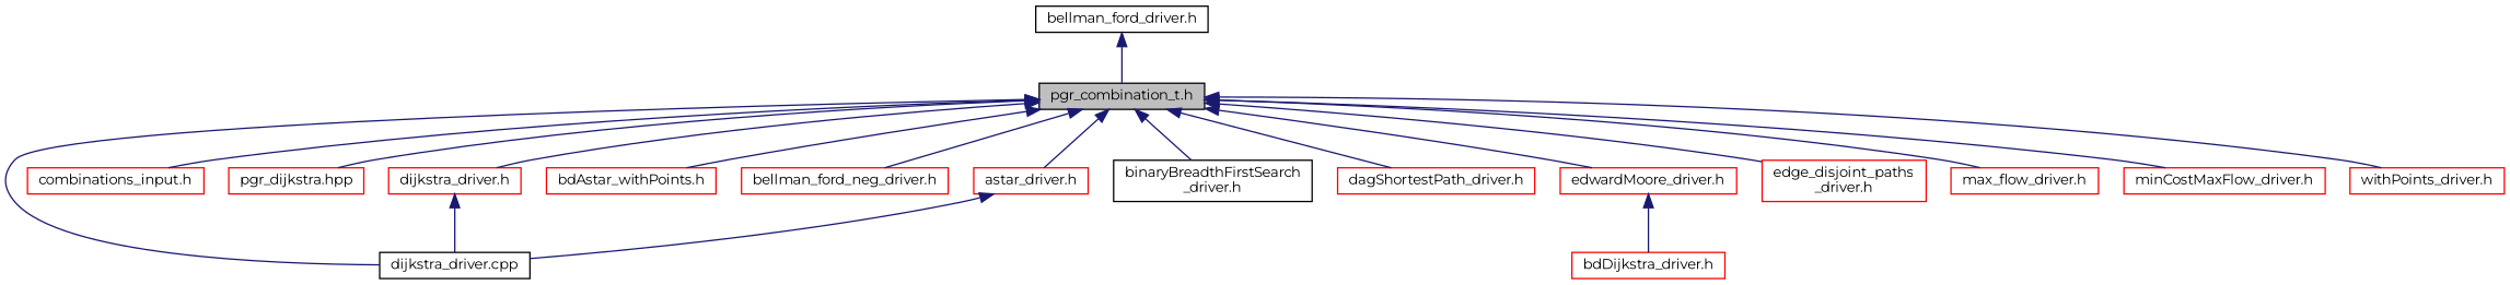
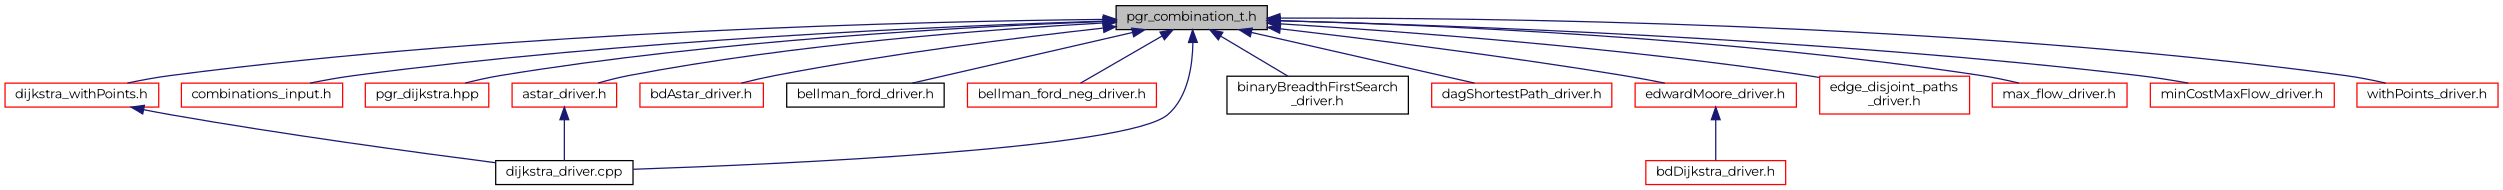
  digraph {
    fontname=Montserrat
    node [color=red fillcolor=white fontname=Montserrat fontsize=10 shape=record style=filled]
    edge [color=midnightblue dir=back fontname=Montserrat fontsize=10 labelfontname=Helvetica labelfontsize=10 style=solid]
    n1 [color=black fillcolor=grey75 fontcolor=black height=0.2 label="pgr_combination_t.h" width=0.4]
    n2 [color=black height=0.2 label="dijkstra_driver.cpp" width=0.4]
    n3 [height=0.2 label="combinations_input.h" width=0.4]
    n4 [height=0.2 label="pgr_dijkstra.hpp" width=0.4]
    n5 [height=0.2 label="astar_driver.h" width=0.4]
-   n6 [height=0.2 label="bdAstar_withPoints.h" width=0.4]
+   n6 [height=0.2 label="bdAstar_driver.h" width=0.4]
    n7 [color=black height=0.2 label="bellman_ford_driver.h" width=0.4]
    n8 [height=0.2 label="bellman_ford_neg_driver.h" width=0.4]
    n9 [height=0.2 label="edwardMoore_driver.h" width=0.4]
    n10 [color=black height=0.2 label="binaryBreadthFirstSearch\l_driver.h" width=0.4]
    n11 [height=0.2 label="dagShortestPath_driver.h" width=0.4]
-   n12 [height=0.2 label="dijkstra_driver.h" width=0.4]
+   n12 [height=0.2 label="dijkstra_withPoints.h" width=0.4]
    n13 [height=0.2 label="edge_disjoint_paths\l_driver.h" width=0.4]
    n14 [height=0.2 label="max_flow_driver.h" width=0.4]
    n15 [height=0.2 label="minCostMaxFlow_driver.h" width=0.4]
    n16 [height=0.2 label="withPoints_driver.h" width=0.4]
    n17 [height=0.2 label="bdDijkstra_driver.h" width=0.4]
    n1 -> n2
    n1 -> n3
    n1 -> n4
    n1 -> n5
    n1 -> n6
-   n7 -> n1
+   n1 -> n7
    n1 -> n8
    n1 -> n9
    n1 -> n10
    n1 -> n11
    n1 -> n12
    n1 -> n13
    n1 -> n14
    n1 -> n15
    n1 -> n16
    n5 -> n2
    n9 -> n17
    n12 -> n2
  }
